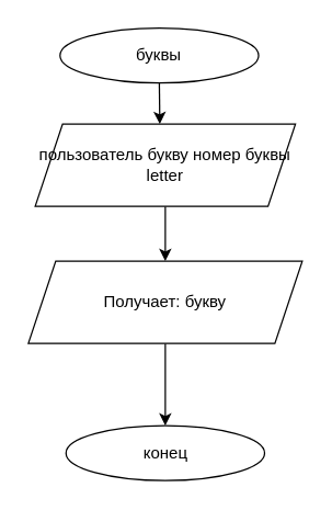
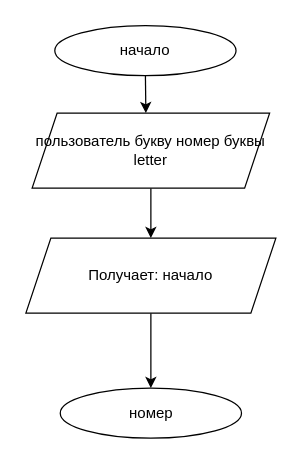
  <mxCell id="0" />
  <mxCell id="1" parent="0" />
- <mxCell id="2" value="буквы" style="ellipse;whiteSpace=wrap;html=1;" parent="1" vertex="1"><mxGeometry x="43.13" y="20" width="145" height="40" as="geometry" /></mxCell>
+ <mxCell id="2" value="начало" style="ellipse;whiteSpace=wrap;html=1;" parent="1" vertex="1"><mxGeometry x="43.13" y="20" width="145" height="40" as="geometry" /></mxCell>
  <mxCell id="3" value="" style="edgeStyle=orthogonalEdgeStyle;rounded=0;orthogonalLoop=1;jettySize=auto;html=1;" edge="1" parent="1" source="4" target="8"><mxGeometry relative="1" as="geometry" /></mxCell>
  <mxCell id="4" value="пользователь букву номер буквы letter" style="shape=parallelogram;perimeter=parallelogramPerimeter;whiteSpace=wrap;html=1;fixedSize=1;" parent="1" vertex="1"><mxGeometry x="25" y="90" width="190" height="60" as="geometry" /></mxCell>
  <mxCell id="5" value="" style="endArrow=classic;html=1;rounded=0;exitX=0.5;exitY=1;exitDx=0;exitDy=0;" parent="1" source="2" edge="1"><mxGeometry width="50" height="50" relative="1" as="geometry"><mxPoint x="145" y="310" as="sourcePoint" /><mxPoint x="116" y="90" as="targetPoint" /><Array as="points" /></mxGeometry></mxCell>
- <mxCell id="6" value="конец" style="ellipse;whiteSpace=wrap;html=1;" parent="1" vertex="1"><mxGeometry x="47.5" y="310" width="145" height="40" as="geometry" /></mxCell>
+ <mxCell id="6" value="номер" style="ellipse;whiteSpace=wrap;html=1;" parent="1" vertex="1"><mxGeometry x="47.5" y="310" width="145" height="40" as="geometry" /></mxCell>
  <mxCell id="7" value="" style="edgeStyle=orthogonalEdgeStyle;rounded=0;orthogonalLoop=1;jettySize=auto;html=1;" edge="1" parent="1" source="8" target="6"><mxGeometry relative="1" as="geometry" /></mxCell>
- <mxCell id="8" value="Получает: букву" style="shape=parallelogram;perimeter=parallelogramPerimeter;whiteSpace=wrap;html=1;fixedSize=1;" vertex="1" parent="1"><mxGeometry x="20" y="190" width="200" height="60" as="geometry" /></mxCell>
+ <mxCell id="8" value="Получает: начало" style="shape=parallelogram;perimeter=parallelogramPerimeter;whiteSpace=wrap;html=1;fixedSize=1;" vertex="1" parent="1"><mxGeometry x="20" y="190" width="200" height="60" as="geometry" /></mxCell>
